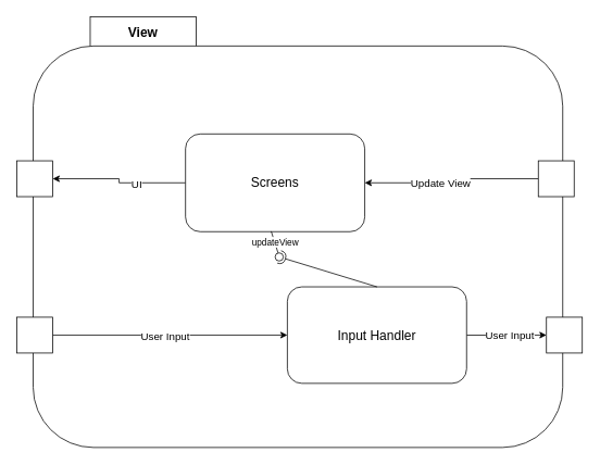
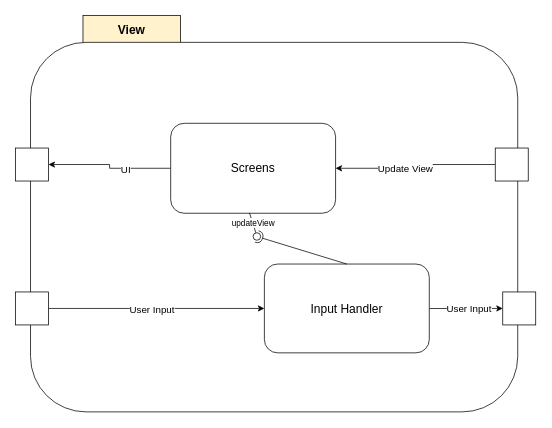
  <mxCell id="0" />
  <mxCell id="1" parent="0" />
- <mxCell id="2" value="&lt;b&gt;View&lt;/b&gt;" style="rounded=0;whiteSpace=wrap;html=1;fontSize=16;" parent="1" vertex="1"><mxGeometry x="110" y="20" width="130" height="40" as="geometry" /></mxCell>
+ <mxCell id="2" value="&lt;b&gt;View&lt;/b&gt;" style="rounded=0;whiteSpace=wrap;html=1;fontSize=16;fillColor=#fff2cc;" parent="1" vertex="1"><mxGeometry x="110" y="20" width="130" height="40" as="geometry" /></mxCell>
  <mxCell id="3" value="" style="rounded=1;whiteSpace=wrap;html=1;fontSize=16;" parent="1" vertex="1"><mxGeometry x="40" y="56" width="650" height="493" as="geometry" /></mxCell>
  <mxCell id="4" style="edgeStyle=orthogonalEdgeStyle;rounded=0;orthogonalLoop=1;jettySize=auto;html=1;entryX=1;entryY=0.5;entryDx=0;entryDy=0;fontSize=13;" parent="1" source="6" target="17" edge="1"><mxGeometry relative="1" as="geometry" /></mxCell>
  <mxCell id="5" value="UI" style="edgeLabel;html=1;align=center;verticalAlign=middle;resizable=0;points=[];fontSize=13;" parent="4" vertex="1" connectable="0"><mxGeometry x="-0.271" y="1" relative="1" as="geometry"><mxPoint as="offset" /></mxGeometry></mxCell>
  <mxCell id="6" value="Screens" style="rounded=1;whiteSpace=wrap;html=1;fontSize=16;" parent="1" vertex="1"><mxGeometry x="227" y="164" width="220" height="120" as="geometry" /></mxCell>
  <mxCell id="7" style="edgeStyle=orthogonalEdgeStyle;rounded=0;orthogonalLoop=1;jettySize=auto;html=1;entryX=0;entryY=0.5;entryDx=0;entryDy=0;fontSize=13;" parent="1" source="9" target="16" edge="1"><mxGeometry relative="1" as="geometry" /></mxCell>
  <mxCell id="8" value="User Input" style="edgeLabel;html=1;align=center;verticalAlign=middle;resizable=0;points=[];fontSize=13;" parent="7" vertex="1" connectable="0"><mxGeometry x="0.083" y="1" relative="1" as="geometry"><mxPoint as="offset" /></mxGeometry></mxCell>
  <mxCell id="9" value="Input Handler" style="rounded=1;whiteSpace=wrap;html=1;fontSize=16;" parent="1" vertex="1"><mxGeometry x="352" y="351.75" width="220" height="118.5" as="geometry" /></mxCell>
  <mxCell id="10" style="edgeStyle=orthogonalEdgeStyle;rounded=0;orthogonalLoop=1;jettySize=auto;html=1;entryX=0;entryY=0.5;entryDx=0;entryDy=0;fontSize=13;" parent="1" source="12" target="9" edge="1"><mxGeometry relative="1" as="geometry" /></mxCell>
  <mxCell id="11" value="User Input" style="edgeLabel;html=1;align=center;verticalAlign=middle;resizable=0;points=[];fontSize=13;" parent="10" vertex="1" connectable="0"><mxGeometry x="-0.05" relative="1" as="geometry"><mxPoint as="offset" /></mxGeometry></mxCell>
  <mxCell id="12" value="" style="whiteSpace=wrap;html=1;aspect=fixed;" parent="1" vertex="1"><mxGeometry x="20" y="389" width="44" height="44" as="geometry" /></mxCell>
  <mxCell id="13" style="edgeStyle=orthogonalEdgeStyle;rounded=0;orthogonalLoop=1;jettySize=auto;html=1;entryX=1;entryY=0.5;entryDx=0;entryDy=0;fontSize=13;" parent="1" source="15" target="6" edge="1"><mxGeometry relative="1" as="geometry" /></mxCell>
  <mxCell id="14" value="Update View" style="edgeLabel;html=1;align=center;verticalAlign=middle;resizable=0;points=[];fontSize=13;" parent="13" vertex="1" connectable="0"><mxGeometry x="0.153" y="-1" relative="1" as="geometry"><mxPoint as="offset" /></mxGeometry></mxCell>
  <mxCell id="15" value="" style="whiteSpace=wrap;html=1;aspect=fixed;" parent="1" vertex="1"><mxGeometry x="660" y="197" width="44" height="44" as="geometry" /></mxCell>
  <mxCell id="16" value="" style="whiteSpace=wrap;html=1;aspect=fixed;" parent="1" vertex="1"><mxGeometry x="670" y="389" width="44" height="44" as="geometry" /></mxCell>
  <mxCell id="17" value="" style="whiteSpace=wrap;html=1;aspect=fixed;" parent="1" vertex="1"><mxGeometry x="20" y="197" width="44" height="44" as="geometry" /></mxCell>
  <mxCell id="18" value="" style="rounded=0;orthogonalLoop=1;jettySize=auto;html=1;endArrow=none;endFill=0;sketch=0;sourcePerimeterSpacing=0;targetPerimeterSpacing=0;exitX=0.478;exitY=0.996;exitDx=0;exitDy=0;exitPerimeter=0;" edge="1" target="21" parent="1" source="6"><mxGeometry relative="1" as="geometry"><mxPoint x="410" y="364" as="sourcePoint" /></mxGeometry></mxCell>
  <mxCell id="19" value="updateView" style="edgeLabel;html=1;align=center;verticalAlign=middle;resizable=0;points=[];" vertex="1" connectable="0" parent="18"><mxGeometry x="0.008" relative="1" as="geometry"><mxPoint as="offset" /></mxGeometry></mxCell>
  <mxCell id="20" value="" style="rounded=0;orthogonalLoop=1;jettySize=auto;html=1;endArrow=halfCircle;endFill=0;entryX=0.5;entryY=0.5;endSize=6;strokeWidth=1;sketch=0;exitX=0.5;exitY=0;exitDx=0;exitDy=0;" edge="1" target="21" parent="1" source="9"><mxGeometry relative="1" as="geometry"><mxPoint x="450" y="364" as="sourcePoint" /></mxGeometry></mxCell>
  <mxCell id="21" value="" style="ellipse;whiteSpace=wrap;html=1;align=center;aspect=fixed;resizable=0;points=[];outlineConnect=0;sketch=0;" vertex="1" parent="1"><mxGeometry x="337" y="310" width="10" height="10" as="geometry" /></mxCell>
